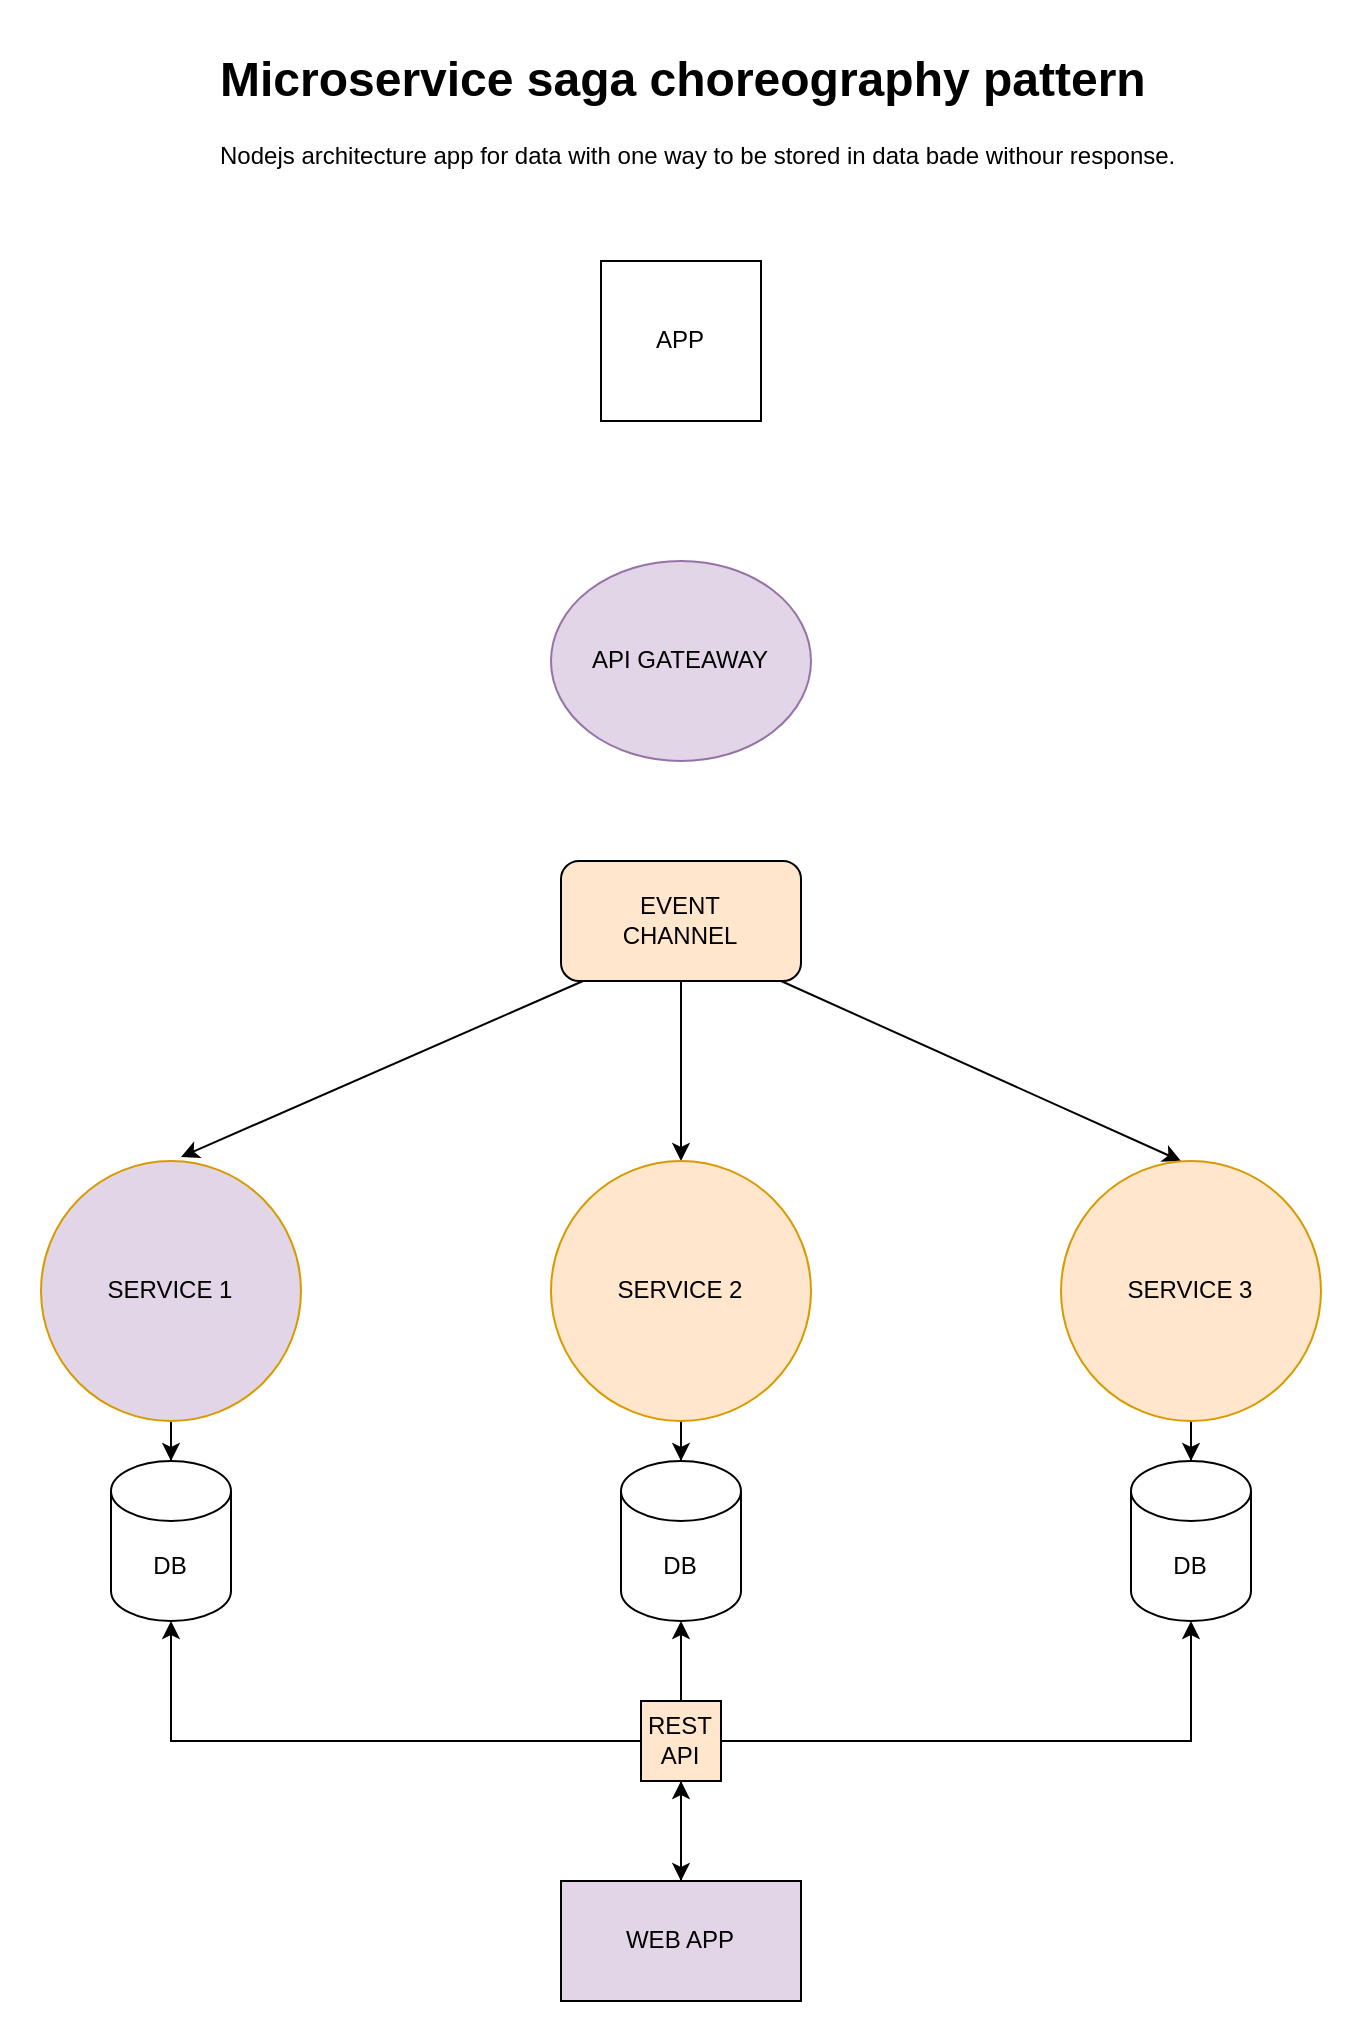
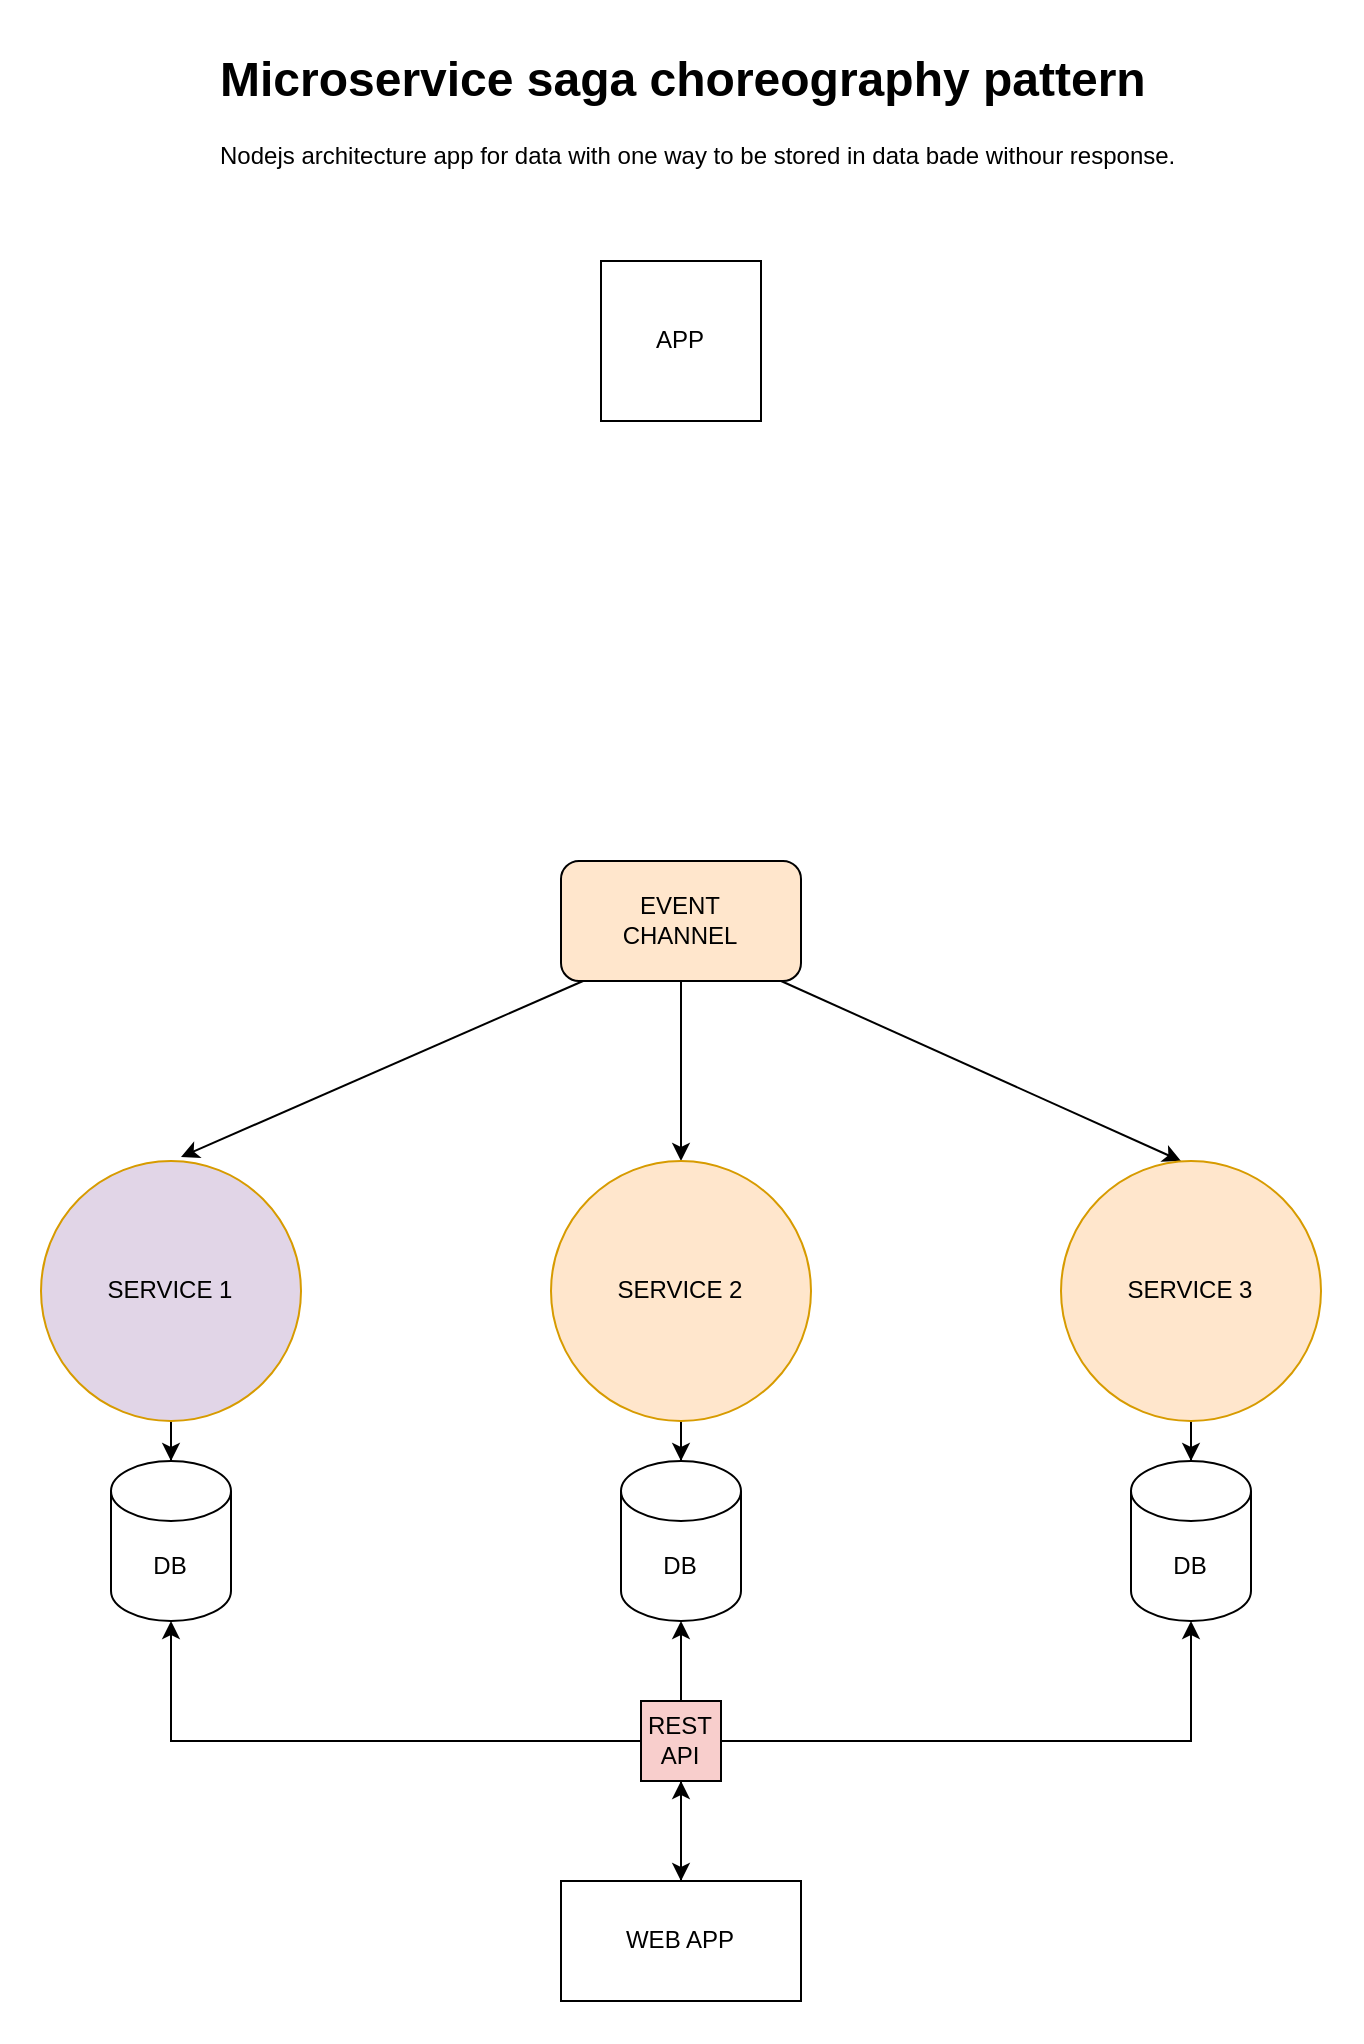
  <mxCell id="0" />
  <mxCell id="1" parent="0" />
  <mxCell id="2" value="APP" style="whiteSpace=wrap;html=1;aspect=fixed;" vertex="1" parent="1"><mxGeometry x="300" y="130" width="80" height="80" as="geometry" /></mxCell>
  <mxCell id="3" value="EVENT&lt;br&gt;CHANNEL" style="rounded=1;whiteSpace=wrap;html=1;fillColor=#ffe6cc;" vertex="1" parent="1"><mxGeometry x="280" y="430" width="120" height="60" as="geometry" /></mxCell>
  <mxCell id="4" value="" style="endArrow=classic;html=1;rounded=0;exitX=0.092;exitY=1;exitDx=0;exitDy=0;exitPerimeter=0;" edge="1" parent="1" source="3"><mxGeometry width="50" height="50" relative="1" as="geometry"><mxPoint x="300" y="640" as="sourcePoint" /><mxPoint x="90" y="578" as="targetPoint" /></mxGeometry></mxCell>
  <mxCell id="5" value="" style="endArrow=classic;html=1;rounded=0;exitX=0.5;exitY=1;exitDx=0;exitDy=0;entryX=0.5;entryY=0;entryDx=0;entryDy=0;" edge="1" parent="1" source="3"><mxGeometry width="50" height="50" relative="1" as="geometry"><mxPoint x="300" y="640" as="sourcePoint" /><mxPoint x="340" y="580" as="targetPoint" /></mxGeometry></mxCell>
  <mxCell id="6" value="" style="endArrow=classic;html=1;rounded=0;entryX=0.5;entryY=0;entryDx=0;entryDy=0;exitX=0.917;exitY=1;exitDx=0;exitDy=0;exitPerimeter=0;" edge="1" parent="1" source="3"><mxGeometry width="50" height="50" relative="1" as="geometry"><mxPoint x="390" y="510" as="sourcePoint" /><mxPoint x="590" y="580" as="targetPoint" /></mxGeometry></mxCell>
- <mxCell id="7" value="API GATEAWAY" style="ellipse;whiteSpace=wrap;html=1;fillColor=#e1d5e7;strokeColor=#9673a6;" vertex="1" parent="1"><mxGeometry x="275" y="280" width="130" height="100" as="geometry" /></mxCell>
  <mxCell id="8" value="&lt;h1&gt;Microservice saga choreography pattern&lt;/h1&gt;&lt;p&gt;Nodejs&amp;nbsp;architecture app for data with one way to be stored in data bade withour response.&lt;/p&gt;" style="text;html=1;strokeColor=none;fillColor=none;spacing=5;spacingTop=-20;whiteSpace=wrap;overflow=hidden;rounded=0;" vertex="1" parent="1"><mxGeometry x="105" y="20" width="490" height="120" as="geometry" /></mxCell>
  <mxCell id="9" value="" style="edgeStyle=orthogonalEdgeStyle;rounded=0;orthogonalLoop=1;jettySize=auto;html=1;" edge="1" parent="1" source="10" target="20"><mxGeometry relative="1" as="geometry" /></mxCell>
  <mxCell id="10" value="SERVICE 1" style="ellipse;whiteSpace=wrap;html=1;aspect=fixed;fillColor=#e1d5e7;strokeColor=#d79b00;" vertex="1" parent="1"><mxGeometry x="20" y="580" width="130" height="130" as="geometry" /></mxCell>
  <mxCell id="11" value="" style="edgeStyle=orthogonalEdgeStyle;rounded=0;orthogonalLoop=1;jettySize=auto;html=1;" edge="1" parent="1" source="12" target="22"><mxGeometry relative="1" as="geometry" /></mxCell>
  <mxCell id="12" value="&lt;span&gt;SERVICE 2&lt;/span&gt;" style="ellipse;whiteSpace=wrap;html=1;aspect=fixed;fillColor=#ffe6cc;strokeColor=#d79b00;" vertex="1" parent="1"><mxGeometry x="275" y="580" width="130" height="130" as="geometry" /></mxCell>
  <mxCell id="13" value="" style="edgeStyle=orthogonalEdgeStyle;rounded=0;orthogonalLoop=1;jettySize=auto;html=1;" edge="1" parent="1" source="14" target="21"><mxGeometry relative="1" as="geometry" /></mxCell>
  <mxCell id="14" value="&lt;span&gt;SERVICE 3&lt;/span&gt;" style="ellipse;whiteSpace=wrap;html=1;aspect=fixed;fillColor=#ffe6cc;strokeColor=#d79b00;" vertex="1" parent="1"><mxGeometry x="530" y="580" width="130" height="130" as="geometry" /></mxCell>
  <mxCell id="15" style="edgeStyle=orthogonalEdgeStyle;rounded=0;orthogonalLoop=1;jettySize=auto;html=1;" edge="1" parent="1" source="19" target="24"><mxGeometry relative="1" as="geometry" /></mxCell>
  <mxCell id="16" style="edgeStyle=orthogonalEdgeStyle;rounded=0;orthogonalLoop=1;jettySize=auto;html=1;entryX=0.5;entryY=1;entryDx=0;entryDy=0;entryPerimeter=0;" edge="1" parent="1" source="19" target="20"><mxGeometry relative="1" as="geometry" /></mxCell>
  <mxCell id="17" style="edgeStyle=orthogonalEdgeStyle;rounded=0;orthogonalLoop=1;jettySize=auto;html=1;entryX=0.5;entryY=1;entryDx=0;entryDy=0;entryPerimeter=0;" edge="1" parent="1" source="19" target="22"><mxGeometry relative="1" as="geometry" /></mxCell>
  <mxCell id="18" style="edgeStyle=orthogonalEdgeStyle;rounded=0;orthogonalLoop=1;jettySize=auto;html=1;entryX=0.5;entryY=1;entryDx=0;entryDy=0;entryPerimeter=0;" edge="1" parent="1" source="19" target="21"><mxGeometry relative="1" as="geometry" /></mxCell>
- <mxCell id="19" value="REST&lt;br&gt;API" style="whiteSpace=wrap;html=1;aspect=fixed;fillColor=#ffe6cc;" vertex="1" parent="1"><mxGeometry x="320" y="850" width="40" height="40" as="geometry" /></mxCell>
+ <mxCell id="19" value="REST&lt;br&gt;API" style="whiteSpace=wrap;html=1;aspect=fixed;fillColor=#F8CECC;" vertex="1" parent="1"><mxGeometry x="320" y="850" width="40" height="40" as="geometry" /></mxCell>
  <mxCell id="20" value="DB" style="shape=cylinder3;whiteSpace=wrap;html=1;boundedLbl=1;backgroundOutline=1;size=15;" vertex="1" parent="1"><mxGeometry x="55" y="730" width="60" height="80" as="geometry" /></mxCell>
  <mxCell id="21" value="DB" style="shape=cylinder3;whiteSpace=wrap;html=1;boundedLbl=1;backgroundOutline=1;size=15;" vertex="1" parent="1"><mxGeometry x="565" y="730" width="60" height="80" as="geometry" /></mxCell>
  <mxCell id="22" value="DB" style="shape=cylinder3;whiteSpace=wrap;html=1;boundedLbl=1;backgroundOutline=1;size=15;" vertex="1" parent="1"><mxGeometry x="310" y="730" width="60" height="80" as="geometry" /></mxCell>
  <mxCell id="23" value="" style="edgeStyle=orthogonalEdgeStyle;rounded=0;orthogonalLoop=1;jettySize=auto;html=1;" edge="1" parent="1" source="24" target="19"><mxGeometry relative="1" as="geometry" /></mxCell>
- <mxCell id="24" value="WEB APP" style="rounded=0;whiteSpace=wrap;html=1;fillColor=#e1d5e7;" vertex="1" parent="1"><mxGeometry x="280" y="940" width="120" height="60" as="geometry" /></mxCell>
+ <mxCell id="24" value="WEB APP" style="rounded=0;whiteSpace=wrap;html=1;" vertex="1" parent="1"><mxGeometry x="280" y="940" width="120" height="60" as="geometry" /></mxCell>
